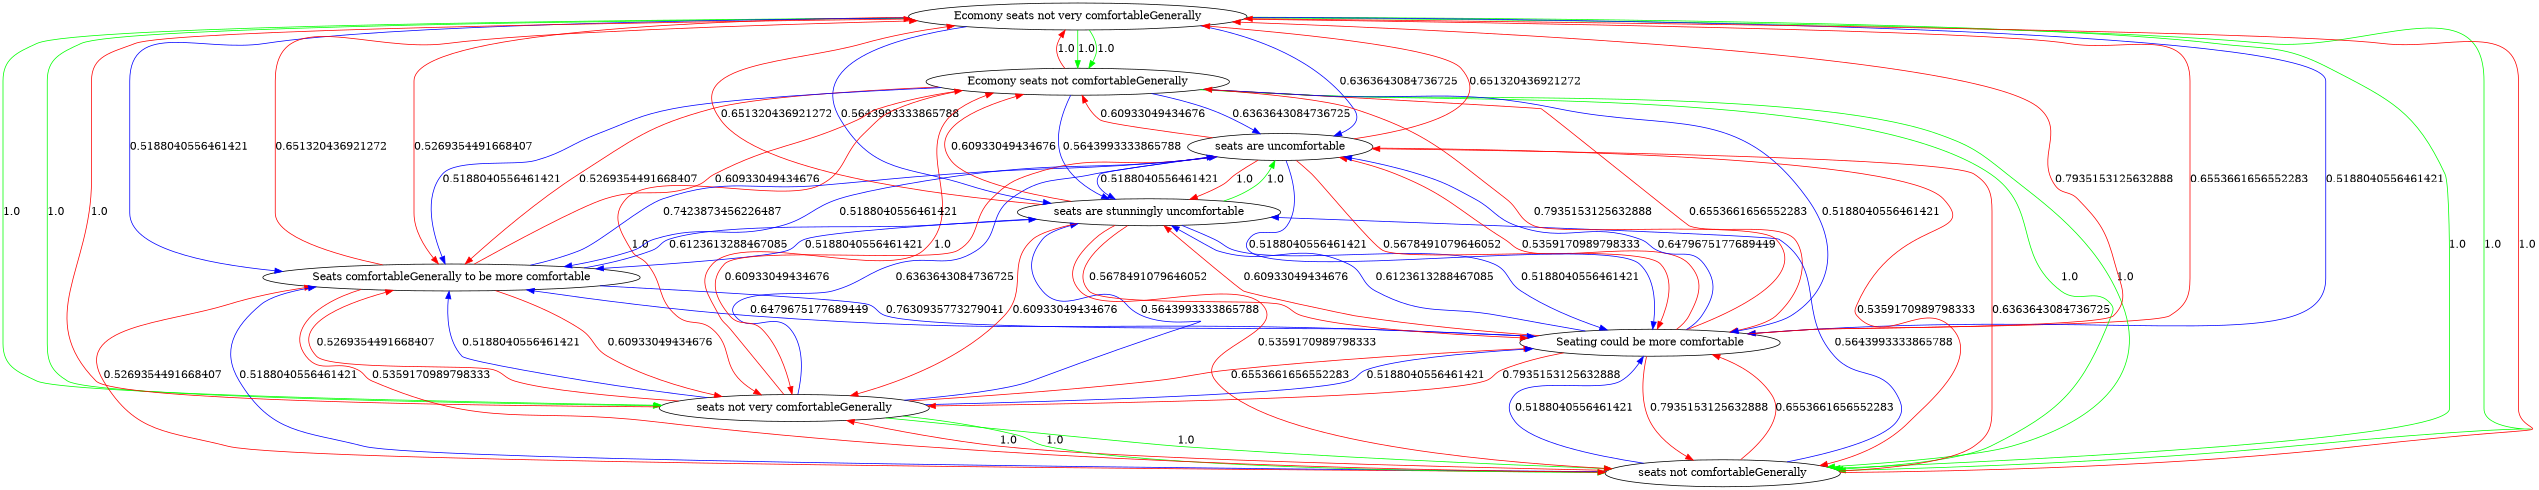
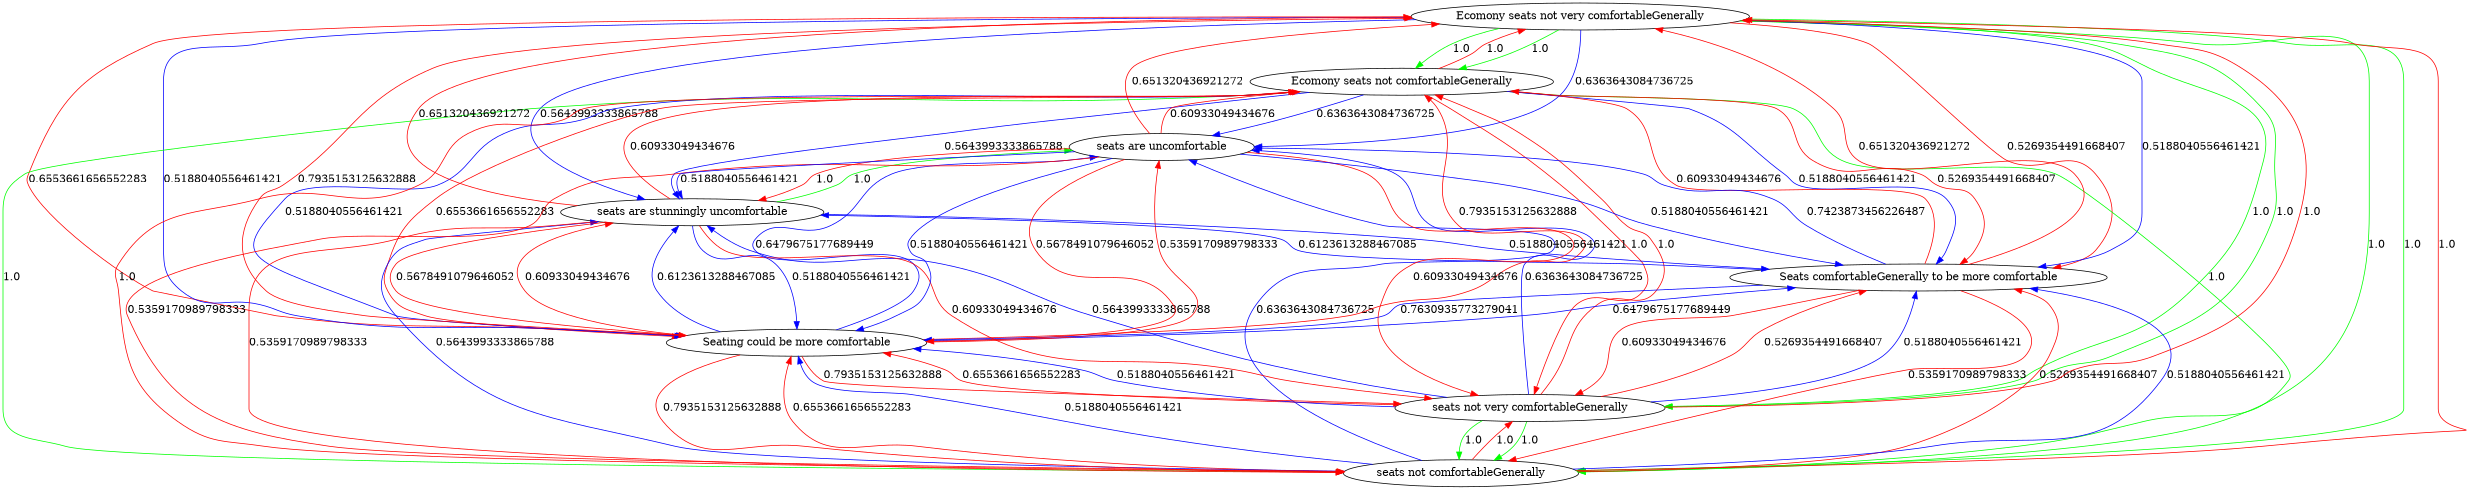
  digraph {
    edge [color=red]
    "Ecomony seats not very comfortableGenerally"
    "Ecomony seats not comfortableGenerally"
    "seats not comfortableGenerally"
    "seats not very comfortableGenerally"
    "Seating could be more comfortable"
    n6 [label="Seats comfortableGenerally to be more comfortable"]
    "seats are stunningly uncomfortable"
    "seats are uncomfortable"
    "Ecomony seats not very comfortableGenerally" -> "Ecomony seats not comfortableGenerally" [color=green label=1.0]
    "Ecomony seats not very comfortableGenerally" -> "Ecomony seats not comfortableGenerally" [color=green label=1.0]
    "Ecomony seats not very comfortableGenerally" -> "seats not comfortableGenerally" [color=green label=1.0]
    "Ecomony seats not very comfortableGenerally" -> "seats not comfortableGenerally" [color=green label=1.0]
    "Ecomony seats not very comfortableGenerally" -> "seats not very comfortableGenerally" [color=green label=1.0]
    "Ecomony seats not very comfortableGenerally" -> "seats not very comfortableGenerally" [color=green label=1.0]
    "Ecomony seats not very comfortableGenerally" -> "Seating could be more comfortable" [label=0.6553661656552283]
    "Ecomony seats not very comfortableGenerally" -> "Seating could be more comfortable" [color=blue label=0.5188040556461421]
    "Ecomony seats not very comfortableGenerally" -> n6 [label=0.5269354491668407]
    "Ecomony seats not very comfortableGenerally" -> n6 [color=blue label=0.5188040556461421]
    "Ecomony seats not very comfortableGenerally" -> "seats are stunningly uncomfortable" [color=blue label=0.5643993333865788]
    "Ecomony seats not very comfortableGenerally" -> "seats are uncomfortable" [color=blue label=0.6363643084736725]
    "Ecomony seats not comfortableGenerally" -> "Ecomony seats not very comfortableGenerally" [label=1.0]
    "Ecomony seats not comfortableGenerally" -> "seats not comfortableGenerally" [color=green label=1.0]
    "Ecomony seats not comfortableGenerally" -> "seats not comfortableGenerally" [color=green label=1.0]
    "Ecomony seats not comfortableGenerally" -> "seats not very comfortableGenerally" [label=1.0]
    "Ecomony seats not comfortableGenerally" -> "Seating could be more comfortable" [label=0.6553661656552283]
    "Ecomony seats not comfortableGenerally" -> "Seating could be more comfortable" [color=blue label=0.5188040556461421]
    "Ecomony seats not comfortableGenerally" -> n6 [label=0.5269354491668407]
    "Ecomony seats not comfortableGenerally" -> n6 [color=blue label=0.5188040556461421]
    "Ecomony seats not comfortableGenerally" -> "seats are stunningly uncomfortable" [color=blue label=0.5643993333865788]
    "Ecomony seats not comfortableGenerally" -> "seats are uncomfortable" [color=blue label=0.6363643084736725]
    "seats not comfortableGenerally" -> "Ecomony seats not very comfortableGenerally" [label=1.0]
+   "seats not comfortableGenerally" -> "Ecomony seats not comfortableGenerally" [label=1.0]
    "seats not comfortableGenerally" -> "seats not very comfortableGenerally" [label=1.0]
    "seats not comfortableGenerally" -> "Seating could be more comfortable" [label=0.6553661656552283]
    "seats not comfortableGenerally" -> "Seating could be more comfortable" [color=blue label=0.5188040556461421]
    "seats not comfortableGenerally" -> n6 [label=0.5269354491668407]
    "seats not comfortableGenerally" -> n6 [color=blue label=0.5188040556461421]
    "seats not comfortableGenerally" -> "seats are stunningly uncomfortable" [color=blue label=0.5643993333865788]
-   "seats not comfortableGenerally" -> "seats are uncomfortable" [label=0.6363643084736725]
+   "seats not comfortableGenerally" -> "seats are uncomfortable" [color=blue label=0.6363643084736725]
    "seats not very comfortableGenerally" -> "Ecomony seats not very comfortableGenerally" [label=1.0]
    "seats not very comfortableGenerally" -> "Ecomony seats not comfortableGenerally" [label=1.0]
    "seats not very comfortableGenerally" -> "seats not comfortableGenerally" [color=green label=1.0]
    "seats not very comfortableGenerally" -> "seats not comfortableGenerally" [color=green label=1.0]
    "seats not very comfortableGenerally" -> "Seating could be more comfortable" [label=0.6553661656552283]
    "seats not very comfortableGenerally" -> "Seating could be more comfortable" [color=blue label=0.5188040556461421]
    "seats not very comfortableGenerally" -> n6 [label=0.5269354491668407]
    "seats not very comfortableGenerally" -> n6 [color=blue label=0.5188040556461421]
    "seats not very comfortableGenerally" -> "seats are stunningly uncomfortable" [color=blue label=0.5643993333865788]
    "seats not very comfortableGenerally" -> "seats are uncomfortable" [color=blue label=0.6363643084736725]
    "Seating could be more comfortable" -> "Ecomony seats not very comfortableGenerally" [label=0.7935153125632888]
    "Seating could be more comfortable" -> "Ecomony seats not comfortableGenerally" [label=0.7935153125632888]
    "Seating could be more comfortable" -> "seats not comfortableGenerally" [label=0.7935153125632888]
    "Seating could be more comfortable" -> "seats not very comfortableGenerally" [label=0.7935153125632888]
    "Seating could be more comfortable" -> n6 [color=blue label=0.6479675177689449]
    "Seating could be more comfortable" -> "seats are stunningly uncomfortable" [label=0.60933049434676]
    "Seating could be more comfortable" -> "seats are stunningly uncomfortable" [color=blue label=0.6123613288467085]
    "Seating could be more comfortable" -> "seats are uncomfortable" [label=0.5359170989798333]
    "Seating could be more comfortable" -> "seats are uncomfortable" [color=blue label=0.6479675177689449]
    n6 -> "Ecomony seats not very comfortableGenerally" [label=0.651320436921272]
    n6 -> "Ecomony seats not comfortableGenerally" [label=0.60933049434676]
    n6 -> "seats not comfortableGenerally" [label=0.5359170989798333]
    n6 -> "seats not very comfortableGenerally" [label=0.60933049434676]
    n6 -> "Seating could be more comfortable" [color=blue label=0.7630935773279041]
    n6 -> "seats are stunningly uncomfortable" [color=blue label=0.6123613288467085]
    n6 -> "seats are uncomfortable" [color=blue label=0.7423873456226487]
    "seats are stunningly uncomfortable" -> "Ecomony seats not very comfortableGenerally" [label=0.651320436921272]
    "seats are stunningly uncomfortable" -> "Ecomony seats not comfortableGenerally" [label=0.60933049434676]
    "seats are stunningly uncomfortable" -> "seats not comfortableGenerally" [label=0.5359170989798333]
    "seats are stunningly uncomfortable" -> "seats not very comfortableGenerally" [label=0.60933049434676]
    "seats are stunningly uncomfortable" -> "Seating could be more comfortable" [label=0.5678491079646052]
    "seats are stunningly uncomfortable" -> "Seating could be more comfortable" [color=blue label=0.5188040556461421]
    "seats are stunningly uncomfortable" -> n6 [color=blue label=0.5188040556461421]
    "seats are stunningly uncomfortable" -> "seats are uncomfortable" [color=green label=1.0]
    "seats are uncomfortable" -> "Ecomony seats not very comfortableGenerally" [label=0.651320436921272]
    "seats are uncomfortable" -> "Ecomony seats not comfortableGenerally" [label=0.60933049434676]
    "seats are uncomfortable" -> "seats not comfortableGenerally" [label=0.5359170989798333]
    "seats are uncomfortable" -> "seats not very comfortableGenerally" [label=0.60933049434676]
    "seats are uncomfortable" -> "Seating could be more comfortable" [label=0.5678491079646052]
    "seats are uncomfortable" -> "Seating could be more comfortable" [color=blue label=0.5188040556461421]
    "seats are uncomfortable" -> n6 [color=blue label=0.5188040556461421]
    "seats are uncomfortable" -> "seats are stunningly uncomfortable" [label=1.0]
    "seats are uncomfortable" -> "seats are stunningly uncomfortable" [color=blue label=0.5188040556461421]
  }
